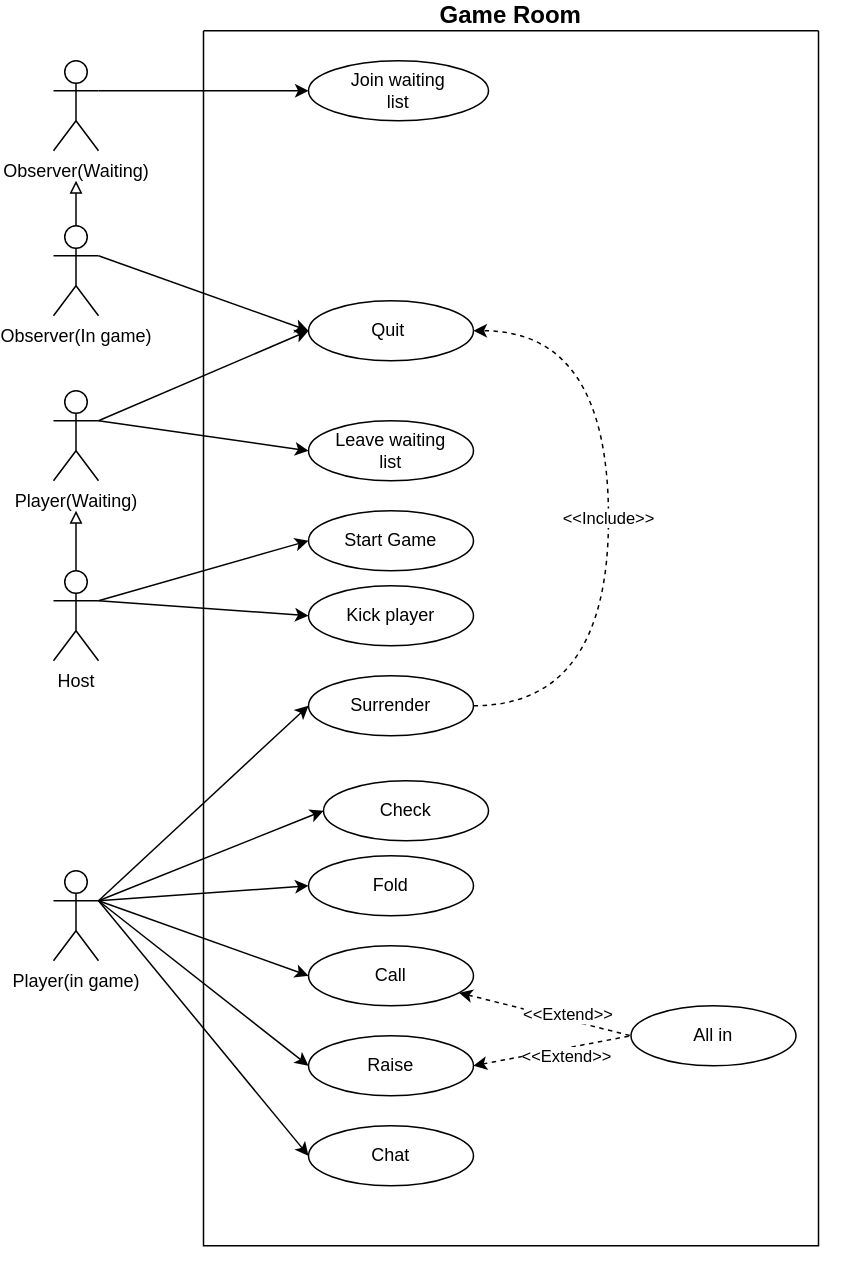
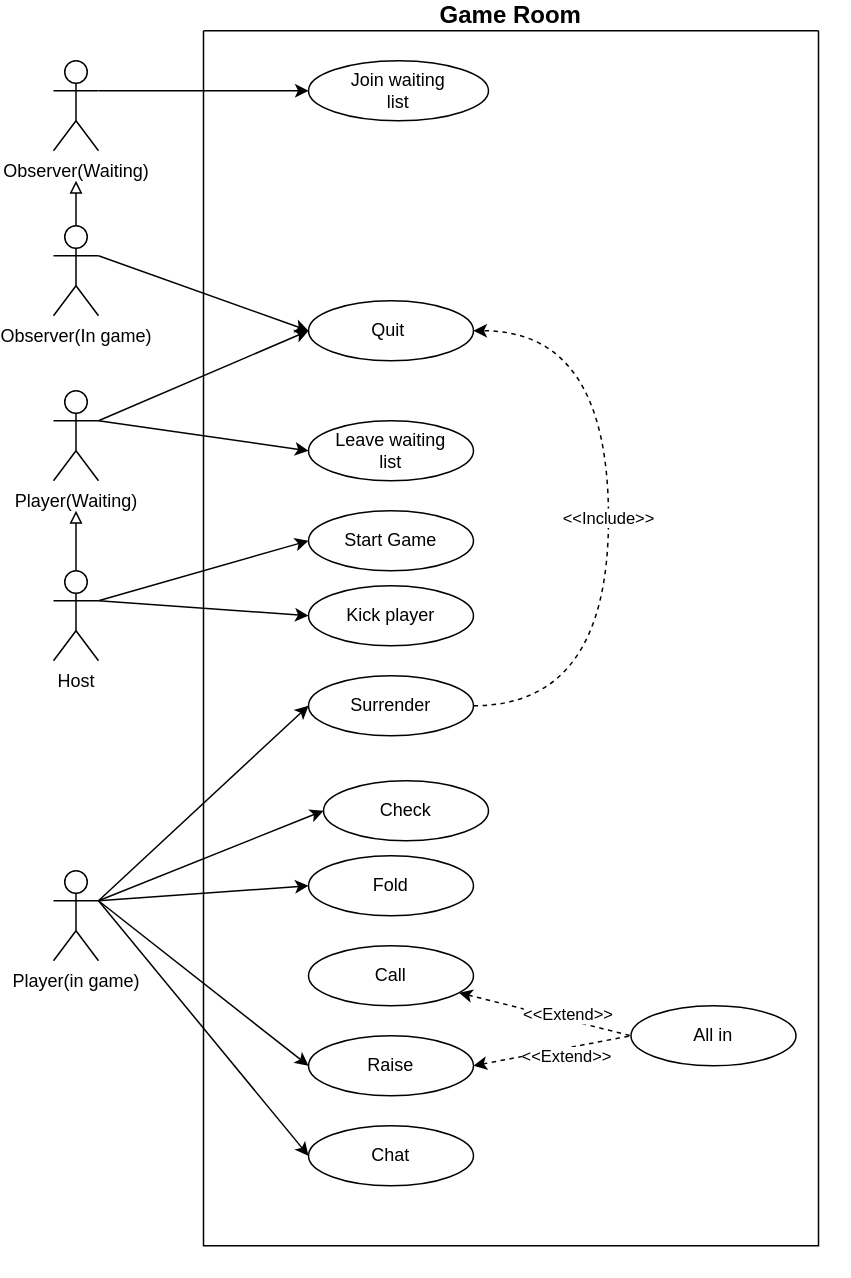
  <mxCell id="0" />
  <mxCell id="1" parent="0" />
  <mxCell id="2" style="edgeStyle=none;rounded=0;orthogonalLoop=1;jettySize=auto;html=1;exitX=1;exitY=0.333;exitDx=0;exitDy=0;exitPerimeter=0;entryX=0;entryY=0.5;entryDx=0;entryDy=0;startArrow=none;startFill=0;endArrow=classic;endFill=1;" edge="1" parent="1" source="8" target="9"><mxGeometry relative="1" as="geometry" /></mxCell>
- <mxCell id="3" style="edgeStyle=none;rounded=0;orthogonalLoop=1;jettySize=auto;html=1;exitX=1;exitY=0.333;exitDx=0;exitDy=0;exitPerimeter=0;entryX=0;entryY=0.5;entryDx=0;entryDy=0;startArrow=none;startFill=0;endArrow=classic;endFill=1;" edge="1" parent="1" source="8" target="11"><mxGeometry relative="1" as="geometry" /></mxCell>
  <mxCell id="4" style="edgeStyle=none;rounded=0;orthogonalLoop=1;jettySize=auto;html=1;exitX=1;exitY=0.333;exitDx=0;exitDy=0;exitPerimeter=0;entryX=0;entryY=0.5;entryDx=0;entryDy=0;startArrow=none;startFill=0;endArrow=classic;endFill=1;" edge="1" parent="1" source="8" target="12"><mxGeometry relative="1" as="geometry" /></mxCell>
  <mxCell id="5" style="edgeStyle=none;rounded=0;orthogonalLoop=1;jettySize=auto;html=1;exitX=1;exitY=0.333;exitDx=0;exitDy=0;exitPerimeter=0;entryX=0;entryY=0.5;entryDx=0;entryDy=0;startArrow=none;startFill=0;endArrow=classic;endFill=1;" edge="1" parent="1" source="8" target="14"><mxGeometry relative="1" as="geometry" /></mxCell>
  <mxCell id="6" style="edgeStyle=none;rounded=0;orthogonalLoop=1;jettySize=auto;html=1;exitX=1;exitY=0.333;exitDx=0;exitDy=0;exitPerimeter=0;entryX=0;entryY=0.5;entryDx=0;entryDy=0;startArrow=none;startFill=0;endArrow=classic;endFill=1;" edge="1" parent="1" source="8" target="16"><mxGeometry relative="1" as="geometry" /></mxCell>
  <mxCell id="7" style="edgeStyle=none;rounded=0;orthogonalLoop=1;jettySize=auto;html=1;exitX=1;exitY=0.333;exitDx=0;exitDy=0;exitPerimeter=0;entryX=0;entryY=0.5;entryDx=0;entryDy=0;startArrow=none;startFill=0;endArrow=classic;endFill=1;" edge="1" parent="1" source="8" target="22"><mxGeometry relative="1" as="geometry" /></mxCell>
  <mxCell id="8" value="Player(in game)" style="shape=umlActor;verticalLabelPosition=bottom;verticalAlign=top;html=1;outlineConnect=0;" vertex="1" parent="1"><mxGeometry x="20" y="580" width="30" height="60" as="geometry" /></mxCell>
  <mxCell id="9" value="Check" style="ellipse;whiteSpace=wrap;html=1;" vertex="1" parent="1"><mxGeometry x="200" y="520" width="110" height="40" as="geometry" /></mxCell>
  <mxCell id="10" value="&amp;lt;&amp;lt;Extend&amp;gt;&amp;gt;" style="edgeStyle=none;rounded=0;orthogonalLoop=1;jettySize=auto;html=1;startArrow=classic;startFill=1;endArrow=none;endFill=0;entryX=0;entryY=0.5;entryDx=0;entryDy=0;dashed=1;" edge="1" parent="1" source="11" target="15"><mxGeometry x="0.246" y="3" relative="1" as="geometry"><mxPoint as="offset" /></mxGeometry></mxCell>
  <mxCell id="11" value="Call" style="ellipse;whiteSpace=wrap;html=1;" vertex="1" parent="1"><mxGeometry x="190" y="630" width="110" height="40" as="geometry" /></mxCell>
  <mxCell id="12" value="Fold" style="ellipse;whiteSpace=wrap;html=1;" vertex="1" parent="1"><mxGeometry x="190" y="570" width="110" height="40" as="geometry" /></mxCell>
  <mxCell id="13" value="&amp;lt;&amp;lt;Extend&amp;gt;&amp;gt;" style="rounded=0;orthogonalLoop=1;jettySize=auto;html=1;entryX=0;entryY=0.5;entryDx=0;entryDy=0;exitX=1;exitY=0.5;exitDx=0;exitDy=0;endArrow=none;endFill=0;startArrow=classic;startFill=1;dashed=1;" edge="1" parent="1" source="14" target="15"><mxGeometry x="0.152" y="-6" relative="1" as="geometry"><mxPoint as="offset" /></mxGeometry></mxCell>
  <mxCell id="14" value="Raise" style="ellipse;whiteSpace=wrap;html=1;" vertex="1" parent="1"><mxGeometry x="190" y="690" width="110" height="40" as="geometry" /></mxCell>
  <mxCell id="15" value="All in" style="ellipse;whiteSpace=wrap;html=1;" vertex="1" parent="1"><mxGeometry x="405" y="670" width="110" height="40" as="geometry" /></mxCell>
  <mxCell id="16" value="Chat" style="ellipse;whiteSpace=wrap;html=1;" vertex="1" parent="1"><mxGeometry x="190" y="750" width="110" height="40" as="geometry" /></mxCell>
  <mxCell id="17" style="edgeStyle=none;rounded=0;orthogonalLoop=1;jettySize=auto;html=1;exitX=1;exitY=0.333;exitDx=0;exitDy=0;exitPerimeter=0;entryX=0;entryY=0.5;entryDx=0;entryDy=0;startArrow=none;startFill=0;endArrow=classic;endFill=1;" edge="1" parent="1" source="20" target="35"><mxGeometry relative="1" as="geometry" /></mxCell>
  <mxCell id="18" style="edgeStyle=none;rounded=0;orthogonalLoop=1;jettySize=auto;html=1;startArrow=none;startFill=0;endArrow=block;endFill=0;" edge="1" parent="1" source="20"><mxGeometry relative="1" as="geometry"><mxPoint x="35" y="340" as="targetPoint" /></mxGeometry></mxCell>
  <mxCell id="19" style="edgeStyle=none;rounded=0;orthogonalLoop=1;jettySize=auto;html=1;exitX=1;exitY=0.333;exitDx=0;exitDy=0;exitPerimeter=0;entryX=0;entryY=0.5;entryDx=0;entryDy=0;fontSize=16;startArrow=none;startFill=0;endArrow=classic;endFill=1;" edge="1" parent="1" source="20" target="36"><mxGeometry relative="1" as="geometry" /></mxCell>
  <mxCell id="20" value="Host" style="shape=umlActor;verticalLabelPosition=bottom;verticalAlign=top;html=1;" vertex="1" parent="1"><mxGeometry x="20" y="380" width="30" height="60" as="geometry" /></mxCell>
  <mxCell id="21" value="&amp;lt;&amp;lt;Include&amp;gt;&amp;gt;" style="edgeStyle=orthogonalEdgeStyle;rounded=0;orthogonalLoop=1;jettySize=auto;html=1;entryX=1;entryY=0.5;entryDx=0;entryDy=0;startArrow=none;startFill=0;endArrow=classic;endFill=1;curved=1;dashed=1;" edge="1" parent="1" source="22" target="26"><mxGeometry relative="1" as="geometry"><Array as="points"><mxPoint x="390" y="470" /><mxPoint x="390" y="220" /></Array></mxGeometry></mxCell>
  <mxCell id="22" value="Surrender" style="ellipse;whiteSpace=wrap;html=1;" vertex="1" parent="1"><mxGeometry x="190" y="450" width="110" height="40" as="geometry" /></mxCell>
  <mxCell id="23" style="edgeStyle=none;rounded=0;orthogonalLoop=1;jettySize=auto;html=1;exitX=1;exitY=0.333;exitDx=0;exitDy=0;exitPerimeter=0;startArrow=none;startFill=0;endArrow=classic;endFill=1;entryX=0;entryY=0.5;entryDx=0;entryDy=0;" edge="1" parent="1" source="24" target="25"><mxGeometry relative="1" as="geometry"><mxPoint x="200" y="120.294" as="targetPoint" /></mxGeometry></mxCell>
  <mxCell id="24" value="Observer(Waiting)" style="shape=umlActor;verticalLabelPosition=bottom;verticalAlign=top;html=1;" vertex="1" parent="1"><mxGeometry x="20" y="40" width="30" height="60" as="geometry" /></mxCell>
  <mxCell id="25" value="Join waiting&lt;br&gt;list" style="ellipse;whiteSpace=wrap;html=1;" vertex="1" parent="1"><mxGeometry x="190" y="40" width="120" height="40" as="geometry" /></mxCell>
  <mxCell id="26" value="Quit&amp;nbsp;" style="ellipse;whiteSpace=wrap;html=1;" vertex="1" parent="1"><mxGeometry x="190" y="200" width="110" height="40" as="geometry" /></mxCell>
  <mxCell id="27" style="edgeStyle=none;rounded=0;orthogonalLoop=1;jettySize=auto;html=1;exitX=1;exitY=0.333;exitDx=0;exitDy=0;exitPerimeter=0;entryX=0;entryY=0.5;entryDx=0;entryDy=0;startArrow=none;startFill=0;endArrow=classic;endFill=1;" edge="1" parent="1" source="29" target="26"><mxGeometry relative="1" as="geometry" /></mxCell>
  <mxCell id="28" style="edgeStyle=none;rounded=0;orthogonalLoop=1;jettySize=auto;html=1;exitX=1;exitY=0.333;exitDx=0;exitDy=0;exitPerimeter=0;entryX=0;entryY=0.5;entryDx=0;entryDy=0;startArrow=none;startFill=0;endArrow=classic;endFill=1;" edge="1" parent="1" source="29" target="30"><mxGeometry relative="1" as="geometry" /></mxCell>
  <mxCell id="29" value="Player(Waiting)" style="shape=umlActor;verticalLabelPosition=bottom;verticalAlign=top;html=1;outlineConnect=0;" vertex="1" parent="1"><mxGeometry x="20" y="260" width="30" height="60" as="geometry" /></mxCell>
  <mxCell id="30" value="Leave waiting&lt;br&gt;list" style="ellipse;whiteSpace=wrap;html=1;" vertex="1" parent="1"><mxGeometry x="190" y="280" width="110" height="40" as="geometry" /></mxCell>
  <mxCell id="31" style="rounded=0;orthogonalLoop=1;jettySize=auto;html=1;exitX=1;exitY=0.333;exitDx=0;exitDy=0;exitPerimeter=0;entryX=0;entryY=0.5;entryDx=0;entryDy=0;startArrow=none;startFill=0;endArrow=classic;endFill=1;" edge="1" parent="1" source="33" target="26"><mxGeometry relative="1" as="geometry" /></mxCell>
  <mxCell id="32" style="edgeStyle=none;rounded=0;orthogonalLoop=1;jettySize=auto;html=1;startArrow=none;startFill=0;endArrow=block;endFill=0;" edge="1" parent="1" source="33"><mxGeometry relative="1" as="geometry"><mxPoint x="35" y="120" as="targetPoint" /></mxGeometry></mxCell>
  <mxCell id="33" value="Observer(In game)" style="shape=umlActor;verticalLabelPosition=bottom;verticalAlign=top;html=1;" vertex="1" parent="1"><mxGeometry x="20" y="150" width="30" height="60" as="geometry" /></mxCell>
  <mxCell id="34" value="Game Room" style="swimlane;startSize=0;labelPosition=center;verticalLabelPosition=top;align=center;verticalAlign=bottom;fontSize=16;" vertex="1" parent="1"><mxGeometry x="120" y="20" width="410" height="810" as="geometry" /></mxCell>
  <mxCell id="35" value="Start Game" style="ellipse;whiteSpace=wrap;html=1;" vertex="1" parent="34"><mxGeometry x="70" y="320" width="110" height="40" as="geometry" /></mxCell>
  <mxCell id="36" value="Kick player" style="ellipse;whiteSpace=wrap;html=1;" vertex="1" parent="34"><mxGeometry x="70" y="370" width="110" height="40" as="geometry" /></mxCell>
